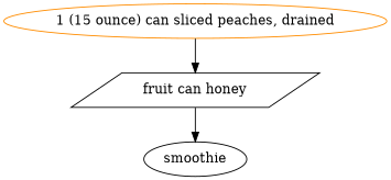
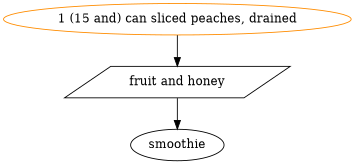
  digraph {
    node [color=black shape=ellipse]
-   n1 [label="fruit can honey" shape=parallelogram]
+   n1 [label="fruit and honey" shape=parallelogram]
    n2 [label=smoothie]
-   n3 [color=darkorange label="1 (15 ounce) can sliced peaches, drained"]
+   n3 [color=darkorange label="1 (15 and) can sliced peaches, drained"]
    n1 -> n2
    n3 -> n1
  }
